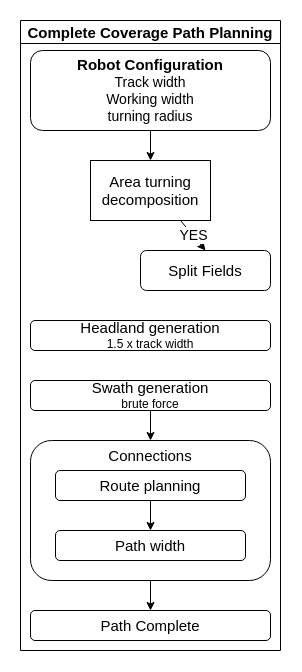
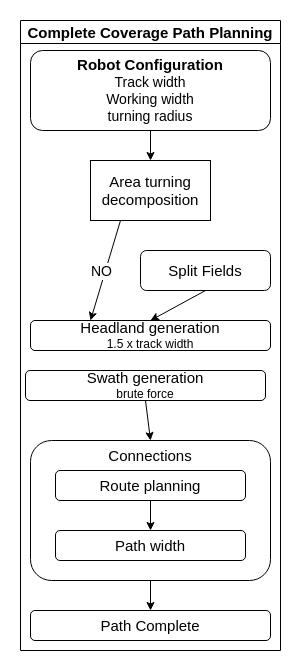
  <mxCell id="0" />
  <mxCell id="1" parent="0" />
  <mxCell id="2" value="&lt;font style=&quot;font-size: 15px;&quot;&gt;Complete Coverage Path Planning&lt;/font&gt;" style="swimlane;whiteSpace=wrap;html=1;" vertex="1" parent="1"><mxGeometry x="20" y="20" width="260" height="630" as="geometry"><mxRectangle x="150" y="110" width="270" height="30" as="alternateBounds" /></mxGeometry></mxCell>
  <mxCell id="3" value="&lt;div&gt;&lt;b&gt;&lt;font style=&quot;font-size: 15px;&quot;&gt;Robot Configuration&lt;/font&gt;&lt;/b&gt;&lt;/div&gt;&lt;div&gt;&lt;font style=&quot;font-size: 14px;&quot;&gt;Track width&lt;/font&gt;&lt;/div&gt;&lt;div&gt;&lt;font style=&quot;font-size: 14px;&quot;&gt;Working width&lt;/font&gt;&lt;/div&gt;&lt;div&gt;&lt;font style=&quot;font-size: 14px;&quot;&gt;turning radius&lt;/font&gt;&lt;/div&gt;" style="rounded=1;whiteSpace=wrap;html=1;" vertex="1" parent="2"><mxGeometry x="10" y="30" width="240" height="80" as="geometry" /></mxCell>
  <mxCell id="4" value="&lt;div&gt;&lt;font style=&quot;font-size: 15px;&quot;&gt;Headland generation&lt;/font&gt;&lt;/div&gt;&lt;div&gt;1.5 x track width&lt;/div&gt;" style="rounded=1;whiteSpace=wrap;html=1;" vertex="1" parent="2"><mxGeometry x="10" y="300" width="240" height="30" as="geometry" /></mxCell>
- <mxCell id="5" value="&lt;div&gt;&lt;font style=&quot;font-size: 15px;&quot;&gt;Swath generation&lt;/font&gt;&lt;/div&gt;brute force" style="rounded=1;whiteSpace=wrap;html=1;" vertex="1" parent="2"><mxGeometry x="10" y="360" width="240" height="30" as="geometry" /></mxCell>
+ <mxCell id="5" value="&lt;div&gt;&lt;font style=&quot;font-size: 15px;&quot;&gt;Swath generation&lt;/font&gt;&lt;/div&gt;brute force" style="rounded=1;whiteSpace=wrap;html=1;" vertex="1" parent="2"><mxGeometry x="5" y="350" width="240" height="30" as="geometry" /></mxCell>
  <mxCell id="6" value="&lt;font style=&quot;font-size: 15px;&quot;&gt;Path Complete&lt;/font&gt;" style="rounded=1;whiteSpace=wrap;html=1;" vertex="1" parent="2"><mxGeometry x="10" y="590" width="240" height="30" as="geometry" /></mxCell>
  <mxCell id="7" value="&lt;font style=&quot;font-size: 15px;&quot;&gt;Area turning decomposition&lt;/font&gt;" style="rounded=0;whiteSpace=wrap;html=1;" vertex="1" parent="2"><mxGeometry x="70" y="140" width="120" height="60" as="geometry" /></mxCell>
  <mxCell id="8" value="" style="endArrow=classic;html=1;rounded=0;exitX=0.5;exitY=1;exitDx=0;exitDy=0;entryX=0.5;entryY=0;entryDx=0;entryDy=0;" edge="1" parent="2" source="3" target="7"><mxGeometry width="50" height="50" relative="1" as="geometry"><mxPoint x="170" y="320" as="sourcePoint" /><mxPoint x="220" y="270" as="targetPoint" /></mxGeometry></mxCell>
  <mxCell id="9" value="&lt;font style=&quot;font-size: 15px;&quot;&gt;Split Fields&lt;/font&gt;" style="rounded=1;whiteSpace=wrap;html=1;" vertex="1" parent="2"><mxGeometry x="120" y="230" width="130" height="40" as="geometry" /></mxCell>
- <mxCell id="10" value="" style="endArrow=classic;html=1;rounded=0;exitX=0.75;exitY=1;exitDx=0;exitDy=0;entryX=0.5;entryY=0;entryDx=0;entryDy=0;" edge="1" parent="2" source="7" target="9"><mxGeometry width="50" height="50" relative="1" as="geometry"><mxPoint x="250" y="370" as="sourcePoint" /><mxPoint x="300" y="320" as="targetPoint" /></mxGeometry></mxCell>
- <mxCell id="11" value="&lt;font style=&quot;font-size: 14px;&quot;&gt;YES&lt;/font&gt;" style="edgeLabel;html=1;align=center;verticalAlign=middle;resizable=0;points=[];" vertex="1" connectable="0" parent="10"><mxGeometry x="-0.016" relative="1" as="geometry"><mxPoint as="offset" /></mxGeometry></mxCell>
+ <mxCell id="12" value="" style="endArrow=classic;html=1;rounded=0;exitX=0.25;exitY=1;exitDx=0;exitDy=0;entryX=0.25;entryY=0;entryDx=0;entryDy=0;" edge="1" parent="2" source="7" target="4"><mxGeometry width="50" height="50" relative="1" as="geometry"><mxPoint x="250" y="370" as="sourcePoint" /><mxPoint x="300" y="320" as="targetPoint" /></mxGeometry></mxCell>
+ <mxCell id="13" value="&lt;font style=&quot;font-size: 14px;&quot;&gt;NO&lt;/font&gt;" style="edgeLabel;html=1;align=center;verticalAlign=middle;resizable=0;points=[];" vertex="1" connectable="0" parent="12"><mxGeometry x="-0.35" y="2" relative="1" as="geometry"><mxPoint x="-12" y="17" as="offset" /></mxGeometry></mxCell>
+ <mxCell id="14" value="" style="endArrow=classic;html=1;rounded=0;exitX=0.5;exitY=1;exitDx=0;exitDy=0;entryX=0.5;entryY=0;entryDx=0;entryDy=0;" edge="1" parent="2" source="9" target="4"><mxGeometry width="50" height="50" relative="1" as="geometry"><mxPoint x="250" y="370" as="sourcePoint" /><mxPoint x="300" y="320" as="targetPoint" /></mxGeometry></mxCell>
  <mxCell id="15" value="" style="endArrow=classic;html=1;rounded=0;exitX=0.5;exitY=1;exitDx=0;exitDy=0;entryX=0.5;entryY=0;entryDx=0;entryDy=0;" edge="1" parent="2" source="5" target="16"><mxGeometry width="50" height="50" relative="1" as="geometry"><mxPoint x="250" y="330" as="sourcePoint" /><mxPoint x="300" y="280" as="targetPoint" /></mxGeometry></mxCell>
  <mxCell id="16" value="" style="rounded=1;whiteSpace=wrap;html=1;container=0;" vertex="1" parent="2"><mxGeometry x="10" y="420" width="240" height="140" as="geometry" /></mxCell>
  <mxCell id="17" value="&lt;div&gt;&lt;font style=&quot;font-size: 15px;&quot;&gt;Route planning&lt;/font&gt;&lt;/div&gt;" style="rounded=1;whiteSpace=wrap;html=1;container=0;" vertex="1" parent="2"><mxGeometry x="35" y="450" width="190" height="30" as="geometry" /></mxCell>
  <mxCell id="18" value="" style="endArrow=classic;html=1;rounded=0;exitX=0.5;exitY=1;exitDx=0;exitDy=0;entryX=0.5;entryY=0;entryDx=0;entryDy=0;" edge="1" parent="2" source="17" target="19"><mxGeometry width="50" height="50" relative="1" as="geometry"><mxPoint x="160" y="440" as="sourcePoint" /><mxPoint x="132.5" y="490" as="targetPoint" /></mxGeometry></mxCell>
  <mxCell id="19" value="&lt;font style=&quot;font-size: 15px;&quot;&gt;Path width&lt;/font&gt;" style="rounded=1;whiteSpace=wrap;html=1;container=0;" vertex="1" parent="2"><mxGeometry x="35" y="510" width="190" height="30" as="geometry" /></mxCell>
  <mxCell id="20" value="&lt;font style=&quot;font-size: 15px;&quot;&gt;Connections&lt;/font&gt;" style="text;html=1;align=center;verticalAlign=middle;whiteSpace=wrap;rounded=0;" vertex="1" parent="2"><mxGeometry x="85" y="420" width="90" height="30" as="geometry" /></mxCell>
  <mxCell id="21" value="" style="endArrow=classic;html=1;rounded=0;exitX=0.5;exitY=1;exitDx=0;exitDy=0;entryX=0.5;entryY=0;entryDx=0;entryDy=0;" edge="1" parent="2" source="16" target="6"><mxGeometry width="50" height="50" relative="1" as="geometry"><mxPoint x="250" y="330" as="sourcePoint" /><mxPoint x="300" y="280" as="targetPoint" /></mxGeometry></mxCell>
